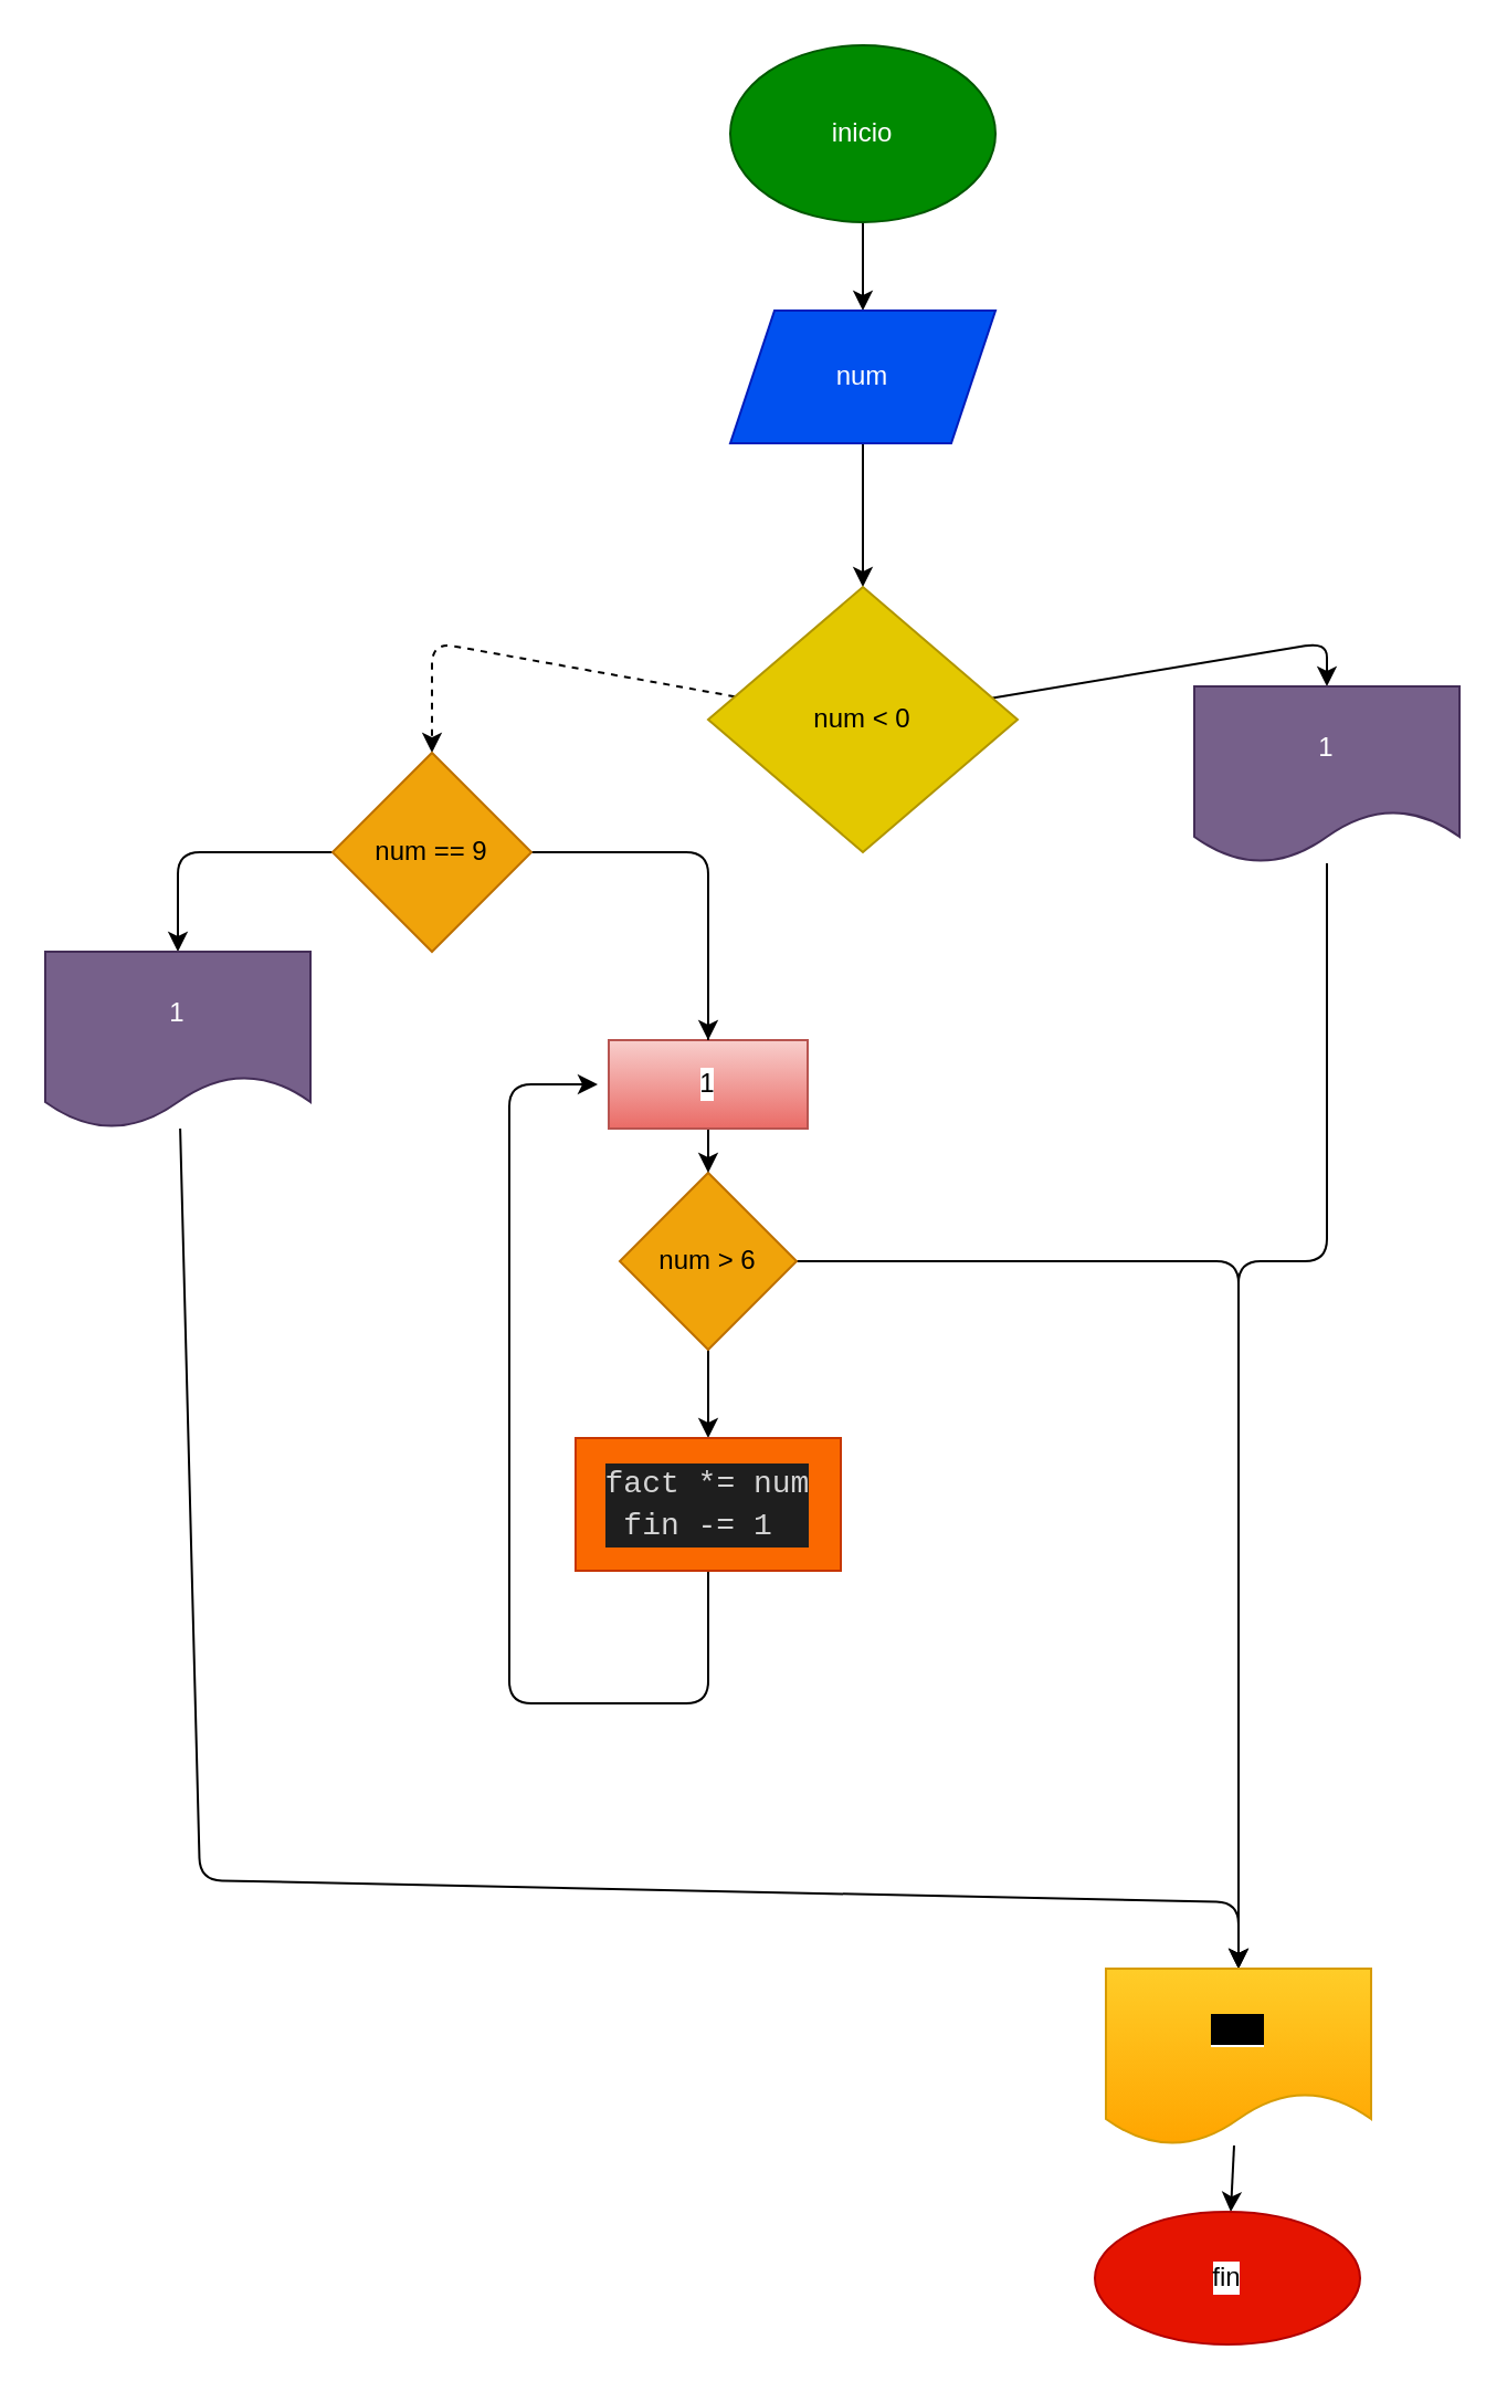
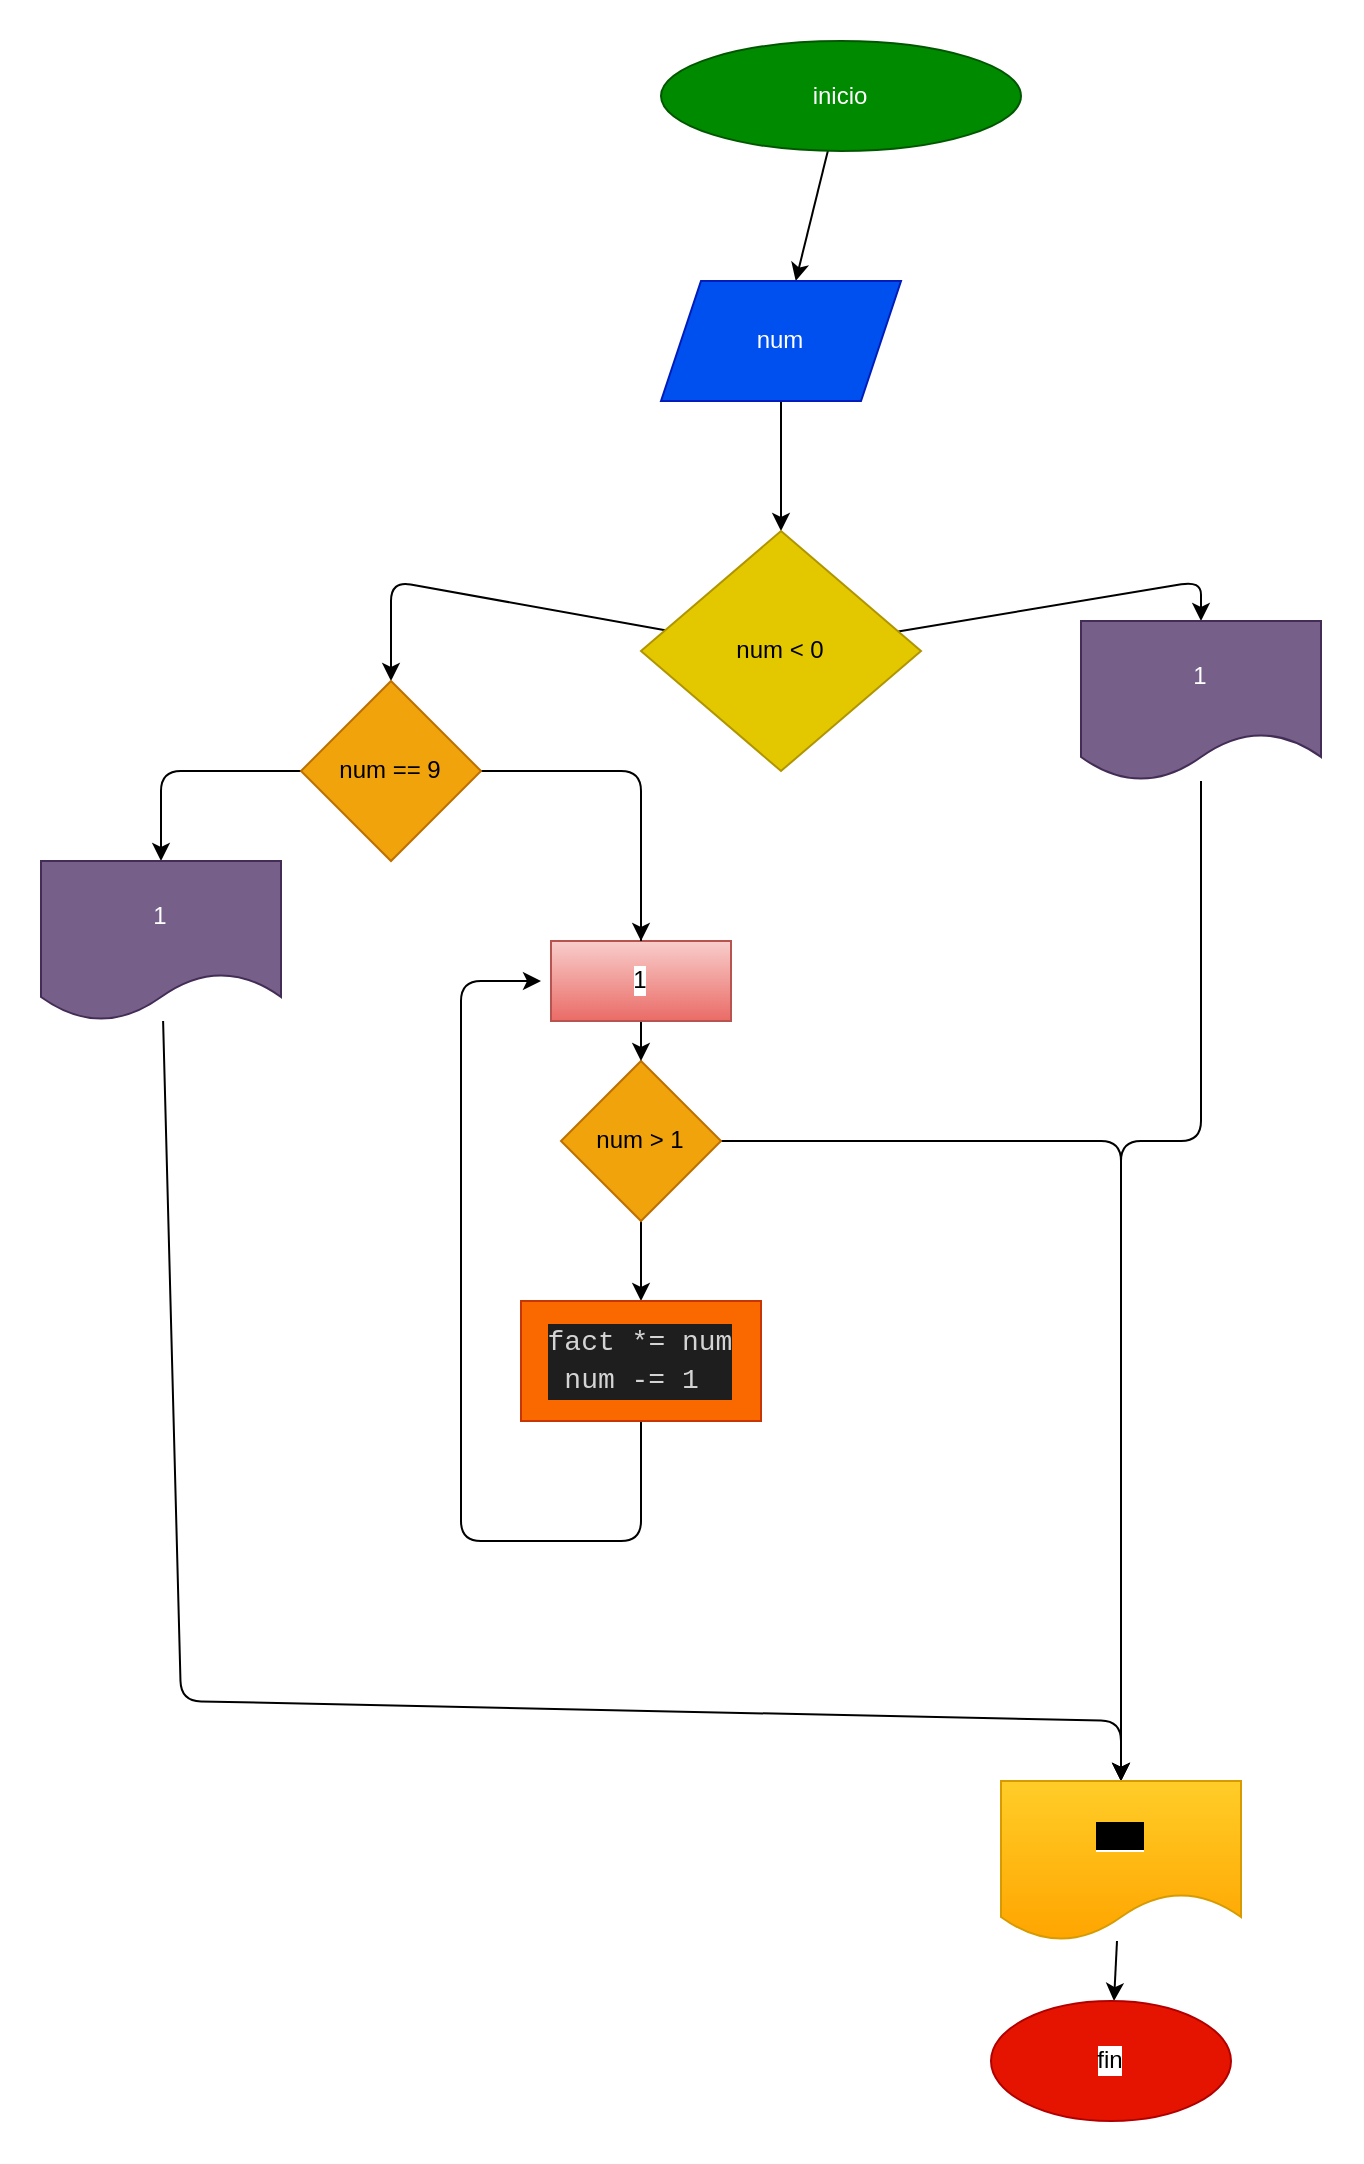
  <mxCell id="0" />
  <mxCell id="1" parent="0" />
  <mxCell id="2" value="" style="edgeStyle=none;html=1;" edge="1" parent="1" source="3" target="5"><mxGeometry relative="1" as="geometry" /></mxCell>
- <mxCell id="3" value="inicio" style="ellipse;whiteSpace=wrap;html=1;fillColor=#008a00;fontColor=#ffffff;strokeColor=#005700;" vertex="1" parent="1"><mxGeometry x="330" y="20" width="120" height="80" as="geometry" /></mxCell>
+ <mxCell id="3" value="inicio" style="ellipse;whiteSpace=wrap;html=1;fillColor=#008a00;fontColor=#ffffff;strokeColor=#005700;" vertex="1" parent="1"><mxGeometry x="330" y="20" width="180" height="55" as="geometry" /></mxCell>
  <mxCell id="4" value="" style="edgeStyle=none;html=1;" edge="1" parent="1" source="5" target="8"><mxGeometry relative="1" as="geometry" /></mxCell>
  <mxCell id="5" value="num" style="shape=parallelogram;perimeter=parallelogramPerimeter;whiteSpace=wrap;html=1;fixedSize=1;fillColor=#0050ef;fontColor=#ffffff;strokeColor=#001DBC;" vertex="1" parent="1"><mxGeometry x="330" y="140" width="120" height="60" as="geometry" /></mxCell>
  <mxCell id="6" value="" style="edgeStyle=none;html=1;entryX=0.5;entryY=0;entryDx=0;entryDy=0;" edge="1" parent="1" source="8" target="10"><mxGeometry relative="1" as="geometry"><mxPoint x="550" y="290" as="targetPoint" /><Array as="points"><mxPoint x="600" y="290" /></Array></mxGeometry></mxCell>
- <mxCell id="7" value="" style="edgeStyle=none;html=1;entryX=0.5;entryY=0;entryDx=0;entryDy=0;dashed=1;" edge="1" parent="1" source="8" target="13"><mxGeometry relative="1" as="geometry"><mxPoint x="200" y="310" as="targetPoint" /><Array as="points"><mxPoint x="195" y="290" /></Array></mxGeometry></mxCell>
+ <mxCell id="7" value="" style="edgeStyle=none;html=1;entryX=0.5;entryY=0;entryDx=0;entryDy=0;" edge="1" parent="1" source="8" target="13"><mxGeometry relative="1" as="geometry"><mxPoint x="200" y="310" as="targetPoint" /><Array as="points"><mxPoint x="195" y="290" /></Array></mxGeometry></mxCell>
  <mxCell id="8" value="num &amp;lt; 0" style="rhombus;whiteSpace=wrap;html=1;fillColor=#e3c800;fontColor=#000000;strokeColor=#B09500;" vertex="1" parent="1"><mxGeometry x="320" y="265" width="140" height="120" as="geometry" /></mxCell>
  <mxCell id="9" style="edgeStyle=none;html=1;fontColor=#000000;entryX=0.5;entryY=0;entryDx=0;entryDy=0;" edge="1" parent="1" source="10" target="25"><mxGeometry relative="1" as="geometry"><mxPoint x="700" y="690" as="targetPoint" /><Array as="points"><mxPoint x="600" y="570" /><mxPoint x="560" y="570" /></Array></mxGeometry></mxCell>
  <mxCell id="10" value="1" style="shape=document;whiteSpace=wrap;html=1;boundedLbl=1;fillColor=#76608a;fontColor=#ffffff;strokeColor=#432D57;" vertex="1" parent="1"><mxGeometry x="540" y="310" width="120" height="80" as="geometry" /></mxCell>
  <mxCell id="11" style="edgeStyle=none;html=1;entryX=0.5;entryY=0;entryDx=0;entryDy=0;" edge="1" parent="1" source="13" target="15"><mxGeometry relative="1" as="geometry"><Array as="points"><mxPoint x="80" y="385" /></Array></mxGeometry></mxCell>
  <mxCell id="12" style="edgeStyle=none;html=1;entryX=0.5;entryY=0;entryDx=0;entryDy=0;" edge="1" parent="1" source="13" target="22"><mxGeometry relative="1" as="geometry"><mxPoint x="320" y="410" as="targetPoint" /><Array as="points"><mxPoint x="320" y="385" /></Array></mxGeometry></mxCell>
  <mxCell id="13" value="num == 9" style="rhombus;whiteSpace=wrap;html=1;fillColor=#f0a30a;fontColor=#000000;strokeColor=#BD7000;" vertex="1" parent="1"><mxGeometry x="150" y="340" width="90" height="90" as="geometry" /></mxCell>
  <mxCell id="14" style="edgeStyle=none;html=1;fontColor=#000000;entryX=0.5;entryY=0;entryDx=0;entryDy=0;" edge="1" parent="1" source="15" target="25"><mxGeometry relative="1" as="geometry"><mxPoint x="90" y="980" as="targetPoint" /><Array as="points"><mxPoint x="90" y="850" /><mxPoint x="560" y="860" /></Array></mxGeometry></mxCell>
  <mxCell id="15" value="1" style="shape=document;whiteSpace=wrap;html=1;boundedLbl=1;fillColor=#76608a;fontColor=#ffffff;strokeColor=#432D57;" vertex="1" parent="1"><mxGeometry x="20" y="430" width="120" height="80" as="geometry" /></mxCell>
  <mxCell id="16" value="" style="edgeStyle=none;html=1;" edge="1" parent="1" source="18" target="20"><mxGeometry relative="1" as="geometry" /></mxCell>
  <mxCell id="17" style="edgeStyle=none;html=1;entryX=0.5;entryY=0;entryDx=0;entryDy=0;" edge="1" parent="1" source="18" target="25"><mxGeometry relative="1" as="geometry"><Array as="points"><mxPoint x="560" y="570" /></Array></mxGeometry></mxCell>
- <mxCell id="18" value="num &amp;gt; 6" style="rhombus;whiteSpace=wrap;html=1;fillColor=#f0a30a;strokeColor=#BD7000;fontColor=#000000;" vertex="1" parent="1"><mxGeometry x="280" y="530" width="80" height="80" as="geometry" /></mxCell>
+ <mxCell id="18" value="num &amp;gt; 1" style="rhombus;whiteSpace=wrap;html=1;fillColor=#f0a30a;strokeColor=#BD7000;fontColor=#000000;" vertex="1" parent="1"><mxGeometry x="280" y="530" width="80" height="80" as="geometry" /></mxCell>
  <mxCell id="19" style="edgeStyle=none;html=1;" edge="1" parent="1" source="20"><mxGeometry relative="1" as="geometry"><mxPoint x="270" y="490" as="targetPoint" /><Array as="points"><mxPoint x="320" y="770" /><mxPoint x="230" y="770" /><mxPoint x="230" y="490" /></Array></mxGeometry></mxCell>
- <mxCell id="20" value="&lt;div style=&quot;color: rgb(212 , 212 , 212) ; background-color: rgb(30 , 30 , 30) ; font-family: &amp;#34;consolas&amp;#34; , &amp;#34;courier new&amp;#34; , monospace ; font-size: 14px ; line-height: 19px&quot;&gt;fact *= num&lt;/div&gt;&lt;div style=&quot;color: rgb(212 , 212 , 212) ; background-color: rgb(30 , 30 , 30) ; font-family: &amp;#34;consolas&amp;#34; , &amp;#34;courier new&amp;#34; , monospace ; font-size: 14px ; line-height: 19px&quot;&gt;fin -= 1&amp;nbsp;&lt;/div&gt;" style="whiteSpace=wrap;html=1;fillColor=#fa6800;strokeColor=#C73500;fontColor=#000000;" vertex="1" parent="1"><mxGeometry x="260" y="650" width="120" height="60" as="geometry" /></mxCell>
+ <mxCell id="20" value="&lt;div style=&quot;color: rgb(212 , 212 , 212) ; background-color: rgb(30 , 30 , 30) ; font-family: &amp;#34;consolas&amp;#34; , &amp;#34;courier new&amp;#34; , monospace ; font-size: 14px ; line-height: 19px&quot;&gt;fact *= num&lt;/div&gt;&lt;div style=&quot;color: rgb(212 , 212 , 212) ; background-color: rgb(30 , 30 , 30) ; font-family: &amp;#34;consolas&amp;#34; , &amp;#34;courier new&amp;#34; , monospace ; font-size: 14px ; line-height: 19px&quot;&gt;num -= 1&amp;nbsp;&lt;/div&gt;" style="whiteSpace=wrap;html=1;fillColor=#fa6800;strokeColor=#C73500;fontColor=#000000;" vertex="1" parent="1"><mxGeometry x="260" y="650" width="120" height="60" as="geometry" /></mxCell>
  <mxCell id="21" value="" style="edgeStyle=none;html=1;startArrow=none;" edge="1" parent="1" source="22" target="18"><mxGeometry relative="1" as="geometry"><mxPoint x="320" y="450" as="sourcePoint" /></mxGeometry></mxCell>
  <mxCell id="22" value="1" style="rounded=0;whiteSpace=wrap;html=1;labelBackgroundColor=#FFFFFF;strokeColor=#b85450;fillColor=#f8cecc;gradientColor=#ea6b66;" vertex="1" parent="1"><mxGeometry x="275" y="470" width="90" height="40" as="geometry" /></mxCell>
  <mxCell id="23" value="" style="edgeStyle=none;html=1;endArrow=none;" edge="1" parent="1" target="22"><mxGeometry relative="1" as="geometry"><mxPoint x="320" y="450" as="sourcePoint" /><mxPoint x="320" y="530" as="targetPoint" /></mxGeometry></mxCell>
  <mxCell id="24" value="" style="edgeStyle=none;html=1;" edge="1" parent="1" source="25" target="26"><mxGeometry relative="1" as="geometry" /></mxCell>
  <mxCell id="25" value="&lt;span style=&quot;background-color: rgb(0 , 0 , 0)&quot;&gt;num&lt;/span&gt;" style="shape=document;whiteSpace=wrap;html=1;boundedLbl=1;labelBackgroundColor=#FFFFFF;strokeColor=#d79b00;fillColor=#ffcd28;gradientColor=#ffa500;" vertex="1" parent="1"><mxGeometry x="500" y="890" width="120" height="80" as="geometry" /></mxCell>
  <mxCell id="26" value="&lt;font color=&quot;#000000&quot;&gt;fin&lt;/font&gt;" style="ellipse;whiteSpace=wrap;html=1;fillColor=#e51400;strokeColor=#B20000;labelBackgroundColor=#FFFFFF;fontColor=#ffffff;" vertex="1" parent="1"><mxGeometry x="495" y="1000" width="120" height="60" as="geometry" /></mxCell>
